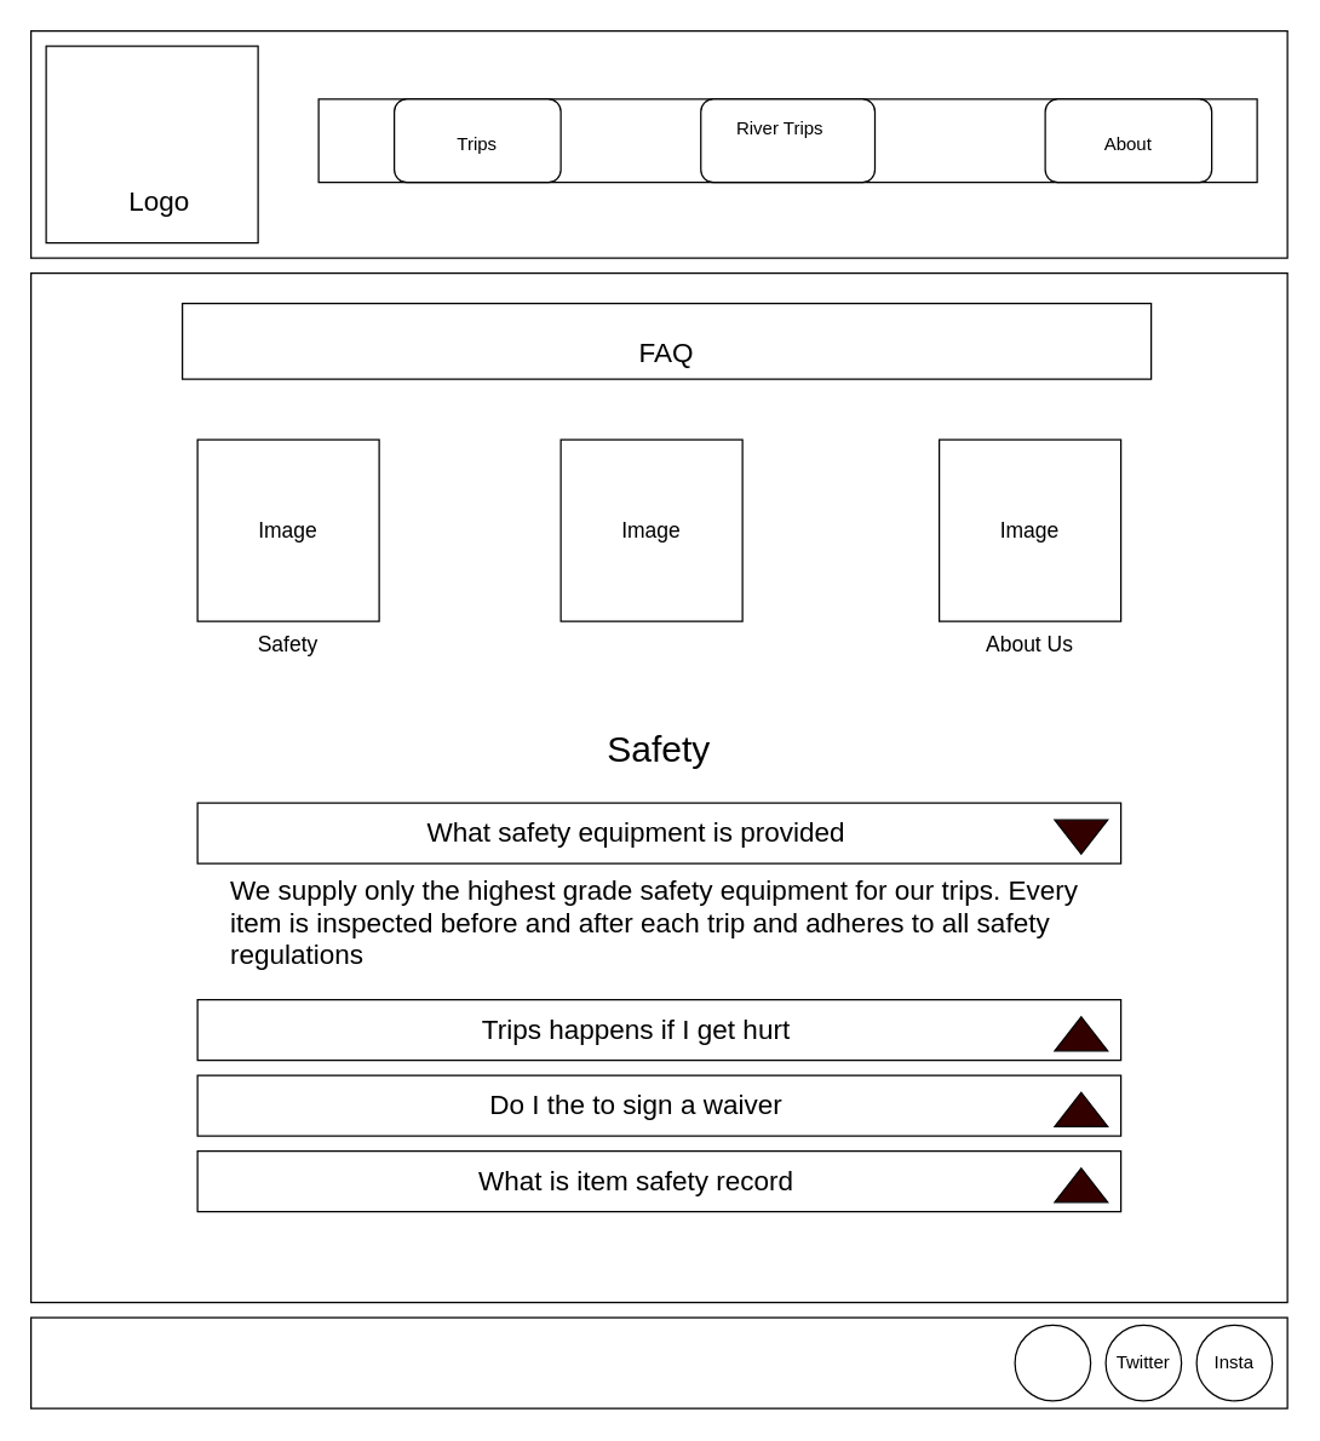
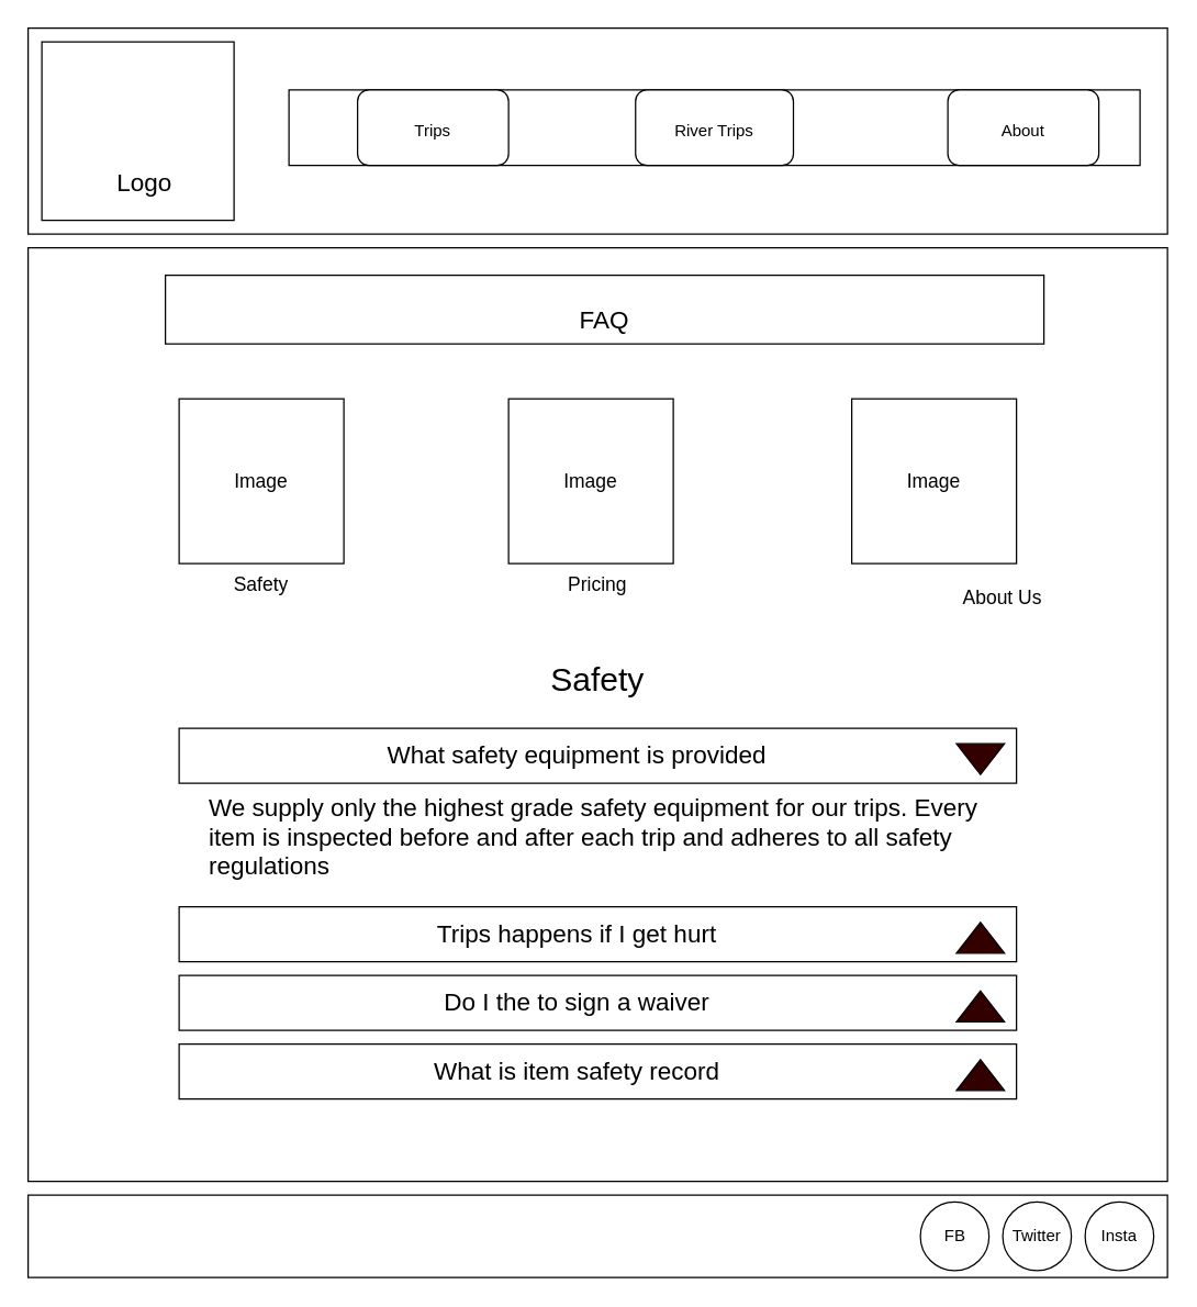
  <mxCell id="0" />
  <mxCell id="1" parent="0" />
  <mxCell id="2" value="" style="rounded=0;whiteSpace=wrap;html=1;" parent="1" vertex="1"><mxGeometry x="20" width="830" height="150" as="geometry" y="20" /></mxCell>
  <mxCell id="3" value="" style="rounded=0;whiteSpace=wrap;html=1;" parent="1" vertex="1"><mxGeometry x="30" y="30" width="140" height="130" as="geometry" /></mxCell>
  <mxCell id="4" value="" style="rounded=0;whiteSpace=wrap;html=1;" parent="1" vertex="1"><mxGeometry x="210" y="65" width="620" height="55" as="geometry" /></mxCell>
  <mxCell id="5" value="" style="rounded=1;whiteSpace=wrap;html=1;" parent="1" vertex="1"><mxGeometry x="260" y="65" width="110" height="55" as="geometry" /></mxCell>
  <mxCell id="6" value="" style="rounded=1;whiteSpace=wrap;html=1;" parent="1" vertex="1"><mxGeometry x="462.5" y="65" width="115" height="55" as="geometry" /></mxCell>
  <mxCell id="7" value="" style="rounded=1;whiteSpace=wrap;html=1;" parent="1" vertex="1"><mxGeometry x="690" y="65" width="110" height="55" as="geometry" /></mxCell>
  <mxCell id="8" value="Trips" style="text;html=1;strokeColor=none;fillColor=none;align=center;verticalAlign=middle;whiteSpace=wrap;rounded=0;" parent="1" vertex="1"><mxGeometry x="280" y="80" width="70" height="30" as="geometry" /></mxCell>
- <mxCell id="9" value="River Trips" style="text;html=1;strokeColor=none;fillColor=none;align=center;verticalAlign=middle;whiteSpace=wrap;rounded=0;" parent="1" vertex="1"><mxGeometry x="475" y="70" width="80" height="30" as="geometry" /></mxCell>
+ <mxCell id="9" value="River Trips" style="text;html=1;strokeColor=none;fillColor=none;align=center;verticalAlign=middle;whiteSpace=wrap;rounded=0;" parent="1" vertex="1"><mxGeometry x="480" y="80" width="80" height="30" as="geometry" /></mxCell>
  <mxCell id="10" value="About" style="text;html=1;strokeColor=none;fillColor=none;align=center;verticalAlign=middle;whiteSpace=wrap;rounded=0;" parent="1" vertex="1"><mxGeometry x="710" y="80" width="70" height="30" as="geometry" /></mxCell>
  <mxCell id="11" value="" style="rounded=0;whiteSpace=wrap;html=1;" parent="1" vertex="1"><mxGeometry x="20" y="870" width="830" height="60" as="geometry" /></mxCell>
  <mxCell id="12" value="" style="ellipse;whiteSpace=wrap;html=1;aspect=fixed;" parent="1" vertex="1"><mxGeometry x="730" y="875" width="50" height="50" as="geometry" /></mxCell>
  <mxCell id="13" value="" style="ellipse;whiteSpace=wrap;html=1;aspect=fixed;" parent="1" vertex="1"><mxGeometry x="670" y="875" width="50" height="50" as="geometry" /></mxCell>
  <mxCell id="14" value="" style="ellipse;whiteSpace=wrap;html=1;aspect=fixed;" parent="1" vertex="1"><mxGeometry x="790" y="875" width="50" height="50" as="geometry" /></mxCell>
+ <mxCell id="15" value="FB" style="text;html=1;strokeColor=none;fillColor=none;align=center;verticalAlign=middle;whiteSpace=wrap;rounded=0;" parent="1" vertex="1"><mxGeometry x="672.5" y="885" width="45" height="30" as="geometry" /></mxCell>
  <mxCell id="16" value="Insta" style="text;html=1;strokeColor=none;fillColor=none;align=center;verticalAlign=middle;whiteSpace=wrap;rounded=0;" parent="1" vertex="1"><mxGeometry x="785" y="885" width="60" height="30" as="geometry" /></mxCell>
  <mxCell id="17" value="Twitter" style="text;html=1;strokeColor=none;fillColor=none;align=center;verticalAlign=middle;whiteSpace=wrap;rounded=0;" parent="1" vertex="1"><mxGeometry x="725" y="885" width="60" height="30" as="geometry" /></mxCell>
  <mxCell id="18" value="" style="rounded=0;whiteSpace=wrap;html=1;" vertex="1" parent="1"><mxGeometry x="20" y="180" width="830" height="680" as="geometry" /></mxCell>
  <mxCell id="19" value="" style="rounded=0;whiteSpace=wrap;html=1;fontSize=18;fillColor=#FFFFFF;" vertex="1" parent="1"><mxGeometry x="120" y="200" width="640" height="50" as="geometry" /></mxCell>
  <mxCell id="20" value="FAQ" style="text;html=1;strokeColor=none;fillColor=none;align=center;verticalAlign=middle;whiteSpace=wrap;rounded=0;fontSize=18;" vertex="1" parent="1"><mxGeometry x="130" y="218" width="620" height="30" as="geometry" /></mxCell>
  <mxCell id="21" value="Logo" style="text;html=1;strokeColor=none;fillColor=none;align=center;verticalAlign=middle;whiteSpace=wrap;rounded=0;fontSize=18;" vertex="1" parent="1"><mxGeometry x="45" y="118" width="120" height="30" as="geometry" /></mxCell>
  <mxCell id="22" value="" style="whiteSpace=wrap;html=1;aspect=fixed;fontSize=14;fillColor=#FFFFFF;" vertex="1" parent="1"><mxGeometry x="130" y="290" width="120" height="120" as="geometry" /></mxCell>
  <mxCell id="23" value="" style="whiteSpace=wrap;html=1;aspect=fixed;fontSize=14;fillColor=#FFFFFF;" vertex="1" parent="1"><mxGeometry x="370" y="290" width="120" height="120" as="geometry" /></mxCell>
  <mxCell id="24" value="" style="whiteSpace=wrap;html=1;aspect=fixed;fontSize=14;fillColor=#FFFFFF;" vertex="1" parent="1"><mxGeometry x="620" y="290" width="120" height="120" as="geometry" /></mxCell>
  <mxCell id="25" value="Safety" style="text;html=1;strokeColor=none;fillColor=none;align=center;verticalAlign=middle;whiteSpace=wrap;rounded=0;fontSize=14;" vertex="1" parent="1"><mxGeometry x="130" y="410" width="120" height="30" as="geometry" /></mxCell>
- <mxCell id="27" value="About Us" style="text;html=1;strokeColor=none;fillColor=none;align=center;verticalAlign=middle;whiteSpace=wrap;rounded=0;fontSize=14;" vertex="1" parent="1"><mxGeometry x="620" y="410" width="120" height="30" as="geometry" /></mxCell>
+ <mxCell id="26" value="Pricing" style="text;html=1;strokeColor=none;fillColor=none;align=center;verticalAlign=middle;whiteSpace=wrap;rounded=0;fontSize=14;" vertex="1" parent="1"><mxGeometry x="375" y="410" width="120" height="30" as="geometry" /></mxCell>
+ <mxCell id="27" value="About Us" style="text;html=1;strokeColor=none;fillColor=none;align=center;verticalAlign=middle;whiteSpace=wrap;rounded=0;fontSize=14;" vertex="1" parent="1"><mxGeometry x="670" y="420" width="120" height="30" as="geometry" /></mxCell>
  <mxCell id="28" value="Image" style="text;html=1;strokeColor=none;fillColor=none;align=center;verticalAlign=middle;whiteSpace=wrap;rounded=0;fontSize=14;" vertex="1" parent="1"><mxGeometry x="400" y="335" width="60" height="30" as="geometry" /></mxCell>
  <mxCell id="29" value="Image" style="text;html=1;strokeColor=none;fillColor=none;align=center;verticalAlign=middle;whiteSpace=wrap;rounded=0;fontSize=14;" vertex="1" parent="1"><mxGeometry x="160" y="335" width="60" height="30" as="geometry" /></mxCell>
  <mxCell id="30" value="Image" style="text;html=1;strokeColor=none;fillColor=none;align=center;verticalAlign=middle;whiteSpace=wrap;rounded=0;fontSize=14;" vertex="1" parent="1"><mxGeometry x="650" y="335" width="60" height="30" as="geometry" /></mxCell>
  <mxCell id="31" value="" style="rounded=0;whiteSpace=wrap;html=1;fontSize=14;fillColor=#FFFFFF;" vertex="1" parent="1"><mxGeometry x="130" y="530" width="610" height="40" as="geometry" /></mxCell>
  <mxCell id="32" value="Safety" style="text;html=1;strokeColor=none;fillColor=none;align=center;verticalAlign=middle;whiteSpace=wrap;rounded=0;fontSize=24;" vertex="1" parent="1"><mxGeometry x="130" y="480" width="610" height="30" as="geometry" /></mxCell>
  <mxCell id="33" value="What safety equipment is provided" style="text;html=1;strokeColor=none;fillColor=none;align=center;verticalAlign=middle;whiteSpace=wrap;rounded=0;fontSize=18;" vertex="1" parent="1"><mxGeometry x="140" y="535" width="560" height="30" as="geometry" /></mxCell>
  <mxCell id="34" value="" style="triangle;whiteSpace=wrap;html=1;fontSize=18;fillColor=#330000;rotation=90;" vertex="1" parent="1"><mxGeometry x="702.5" y="535" width="22.5" height="35" as="geometry" /></mxCell>
  <mxCell id="35" value="We supply only the highest grade safety equipment for our trips. Every item is inspected before and after each trip and adheres to all safety regulations" style="text;html=1;strokeColor=none;fillColor=none;align=left;verticalAlign=middle;whiteSpace=wrap;rounded=0;fontSize=18;" vertex="1" parent="1"><mxGeometry x="150" y="580" width="580" height="60" as="geometry" /></mxCell>
  <mxCell id="36" value="" style="rounded=0;whiteSpace=wrap;html=1;fontSize=14;fillColor=#FFFFFF;" vertex="1" parent="1"><mxGeometry x="130" y="660" width="610" height="40" as="geometry" /></mxCell>
  <mxCell id="37" value="Trips happens if I get hurt" style="text;html=1;strokeColor=none;fillColor=none;align=center;verticalAlign=middle;whiteSpace=wrap;rounded=0;fontSize=18;" vertex="1" parent="1"><mxGeometry x="140" y="665" width="560" height="30" as="geometry" /></mxCell>
  <mxCell id="38" value="" style="triangle;whiteSpace=wrap;html=1;fontSize=18;fillColor=#330000;rotation=-90;" vertex="1" parent="1"><mxGeometry x="702.5" y="665" width="22.5" height="35" as="geometry" /></mxCell>
  <mxCell id="39" value="" style="rounded=0;whiteSpace=wrap;html=1;fontSize=14;fillColor=#FFFFFF;" vertex="1" parent="1"><mxGeometry x="130" y="710" width="610" height="40" as="geometry" /></mxCell>
  <mxCell id="40" value="Do I the to sign a waiver" style="text;html=1;strokeColor=none;fillColor=none;align=center;verticalAlign=middle;whiteSpace=wrap;rounded=0;fontSize=18;" vertex="1" parent="1"><mxGeometry x="140" y="715" width="560" height="30" as="geometry" /></mxCell>
  <mxCell id="41" value="" style="triangle;whiteSpace=wrap;html=1;fontSize=18;fillColor=#330000;rotation=-90;" vertex="1" parent="1"><mxGeometry x="702.5" y="715" width="22.5" height="35" as="geometry" /></mxCell>
  <mxCell id="42" value="" style="rounded=0;whiteSpace=wrap;html=1;fontSize=14;fillColor=#FFFFFF;" vertex="1" parent="1"><mxGeometry x="130" y="760" width="610" height="40" as="geometry" /></mxCell>
  <mxCell id="43" value="What is item safety record" style="text;html=1;strokeColor=none;fillColor=none;align=center;verticalAlign=middle;whiteSpace=wrap;rounded=0;fontSize=18;" vertex="1" parent="1"><mxGeometry x="140" y="765" width="560" height="30" as="geometry" /></mxCell>
  <mxCell id="44" value="" style="triangle;whiteSpace=wrap;html=1;fontSize=18;fillColor=#330000;rotation=-90;" vertex="1" parent="1"><mxGeometry x="702.5" y="765" width="22.5" height="35" as="geometry" /></mxCell>
